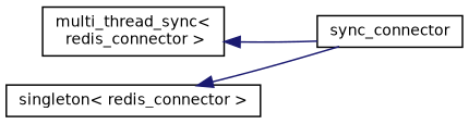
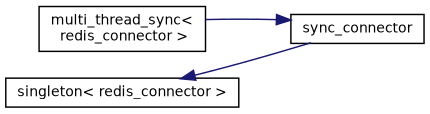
  digraph {
    rankdir=LR
    node [color=black fillcolor=white fontname=Helvetica fontsize=10 shape=record style=filled]
    edge [color=midnightblue dir=back fontname=Helvetica fontsize=10 labelfontname=Helvetica labelfontsize=10 style=solid]
    n1 [height=0.2 label="multi_thread_sync\<\l redis_connector \>" width=0.4]
    n2 [height=0.2 label=sync_connector width=0.4]
    n3 [height=0.2 label="singleton\< redis_connector \>" width=0.4]
-   n1 -> n2
+   n2 -> n1
    n3 -> n2
  }
